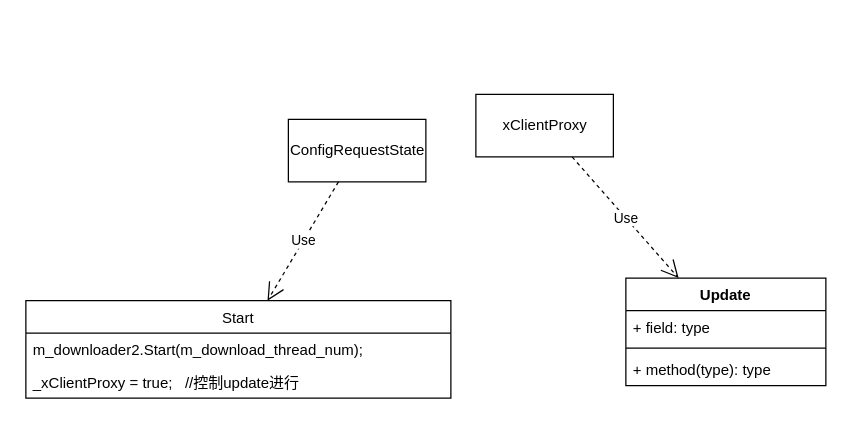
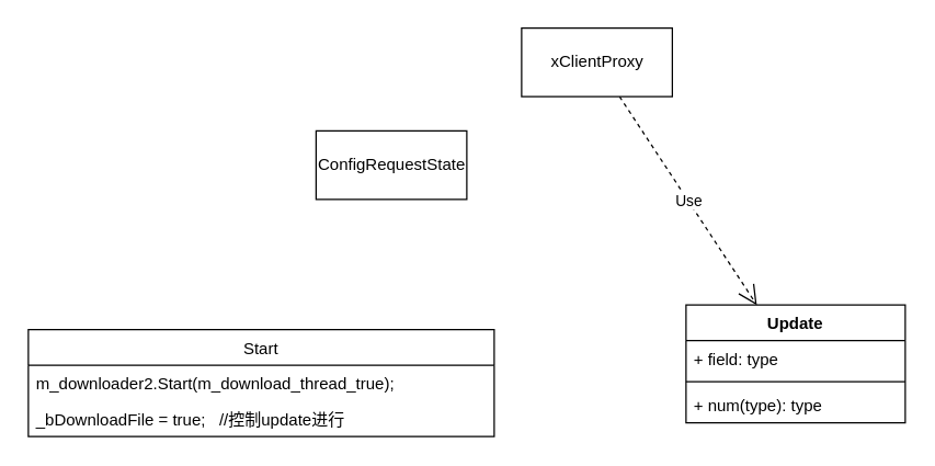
  <mxCell id="0" />
  <mxCell id="1" parent="0" />
  <mxCell id="2" value="Update" style="swimlane;fontStyle=1;align=center;verticalAlign=top;childLayout=stackLayout;horizontal=1;startSize=26;horizontalStack=0;resizeParent=1;resizeParentMax=0;resizeLast=0;collapsible=1;marginBottom=0;" vertex="1" parent="1"><mxGeometry x="500" y="222" width="160" height="86" as="geometry" /></mxCell>
  <mxCell id="3" value="+ field: type" style="text;strokeColor=none;fillColor=none;align=left;verticalAlign=top;spacingLeft=4;spacingRight=4;overflow=hidden;rotatable=0;points=[[0,0.5],[1,0.5]];portConstraint=eastwest;" vertex="1" parent="2"><mxGeometry y="26" width="160" height="26" as="geometry" /></mxCell>
  <mxCell id="4" value="" style="line;strokeWidth=1;fillColor=none;align=left;verticalAlign=middle;spacingTop=-1;spacingLeft=3;spacingRight=3;rotatable=0;labelPosition=right;points=[];portConstraint=eastwest;" vertex="1" parent="2"><mxGeometry y="52" width="160" height="8" as="geometry" /></mxCell>
- <mxCell id="5" value="+ method(type): type" style="text;strokeColor=none;fillColor=none;align=left;verticalAlign=top;spacingLeft=4;spacingRight=4;overflow=hidden;rotatable=0;points=[[0,0.5],[1,0.5]];portConstraint=eastwest;" vertex="1" parent="2"><mxGeometry y="60" width="160" height="26" as="geometry" /></mxCell>
+ <mxCell id="5" value="+ num(type): type" style="text;strokeColor=none;fillColor=none;align=left;verticalAlign=top;spacingLeft=4;spacingRight=4;overflow=hidden;rotatable=0;points=[[0,0.5],[1,0.5]];portConstraint=eastwest;" vertex="1" parent="2"><mxGeometry y="60" width="160" height="26" as="geometry" /></mxCell>
  <mxCell id="6" value="ConfigRequestState" style="html=1;" vertex="1" parent="1"><mxGeometry x="230" y="95" width="110" height="50" as="geometry" /></mxCell>
  <mxCell id="7" value="Use" style="endArrow=open;endSize=12;dashed=1;html=1;" edge="1" parent="1" source="9" target="2"><mxGeometry width="160" relative="1" as="geometry"><mxPoint x="390" y="120" as="sourcePoint" /><mxPoint x="550" y="120" as="targetPoint" /></mxGeometry></mxCell>
- <mxCell id="8" value="Use" style="endArrow=open;endSize=12;dashed=1;html=1;" edge="1" parent="1" source="6" target="10"><mxGeometry width="160" relative="1" as="geometry"><mxPoint x="400" y="130" as="sourcePoint" /><mxPoint x="349.549" y="210" as="targetPoint" /></mxGeometry></mxCell>
- <mxCell id="9" value="xClientProxy" style="html=1;" vertex="1" parent="1"><mxGeometry x="380" y="75" width="110" height="50" as="geometry" /></mxCell>
+ <mxCell id="9" value="xClientProxy" style="html=1;" vertex="1" parent="1"><mxGeometry x="380" y="20" width="110" height="50" as="geometry" /></mxCell>
  <mxCell id="10" value="Start" style="swimlane;fontStyle=0;childLayout=stackLayout;horizontal=1;startSize=26;fillColor=none;horizontalStack=0;resizeParent=1;resizeParentMax=0;resizeLast=0;collapsible=1;marginBottom=0;" vertex="1" parent="1"><mxGeometry x="20" y="240" width="340" height="78" as="geometry" /></mxCell>
- <mxCell id="11" value="m_downloader2.Start(m_download_thread_num);" style="text;strokeColor=none;fillColor=none;align=left;verticalAlign=top;spacingLeft=4;spacingRight=4;overflow=hidden;rotatable=0;points=[[0,0.5],[1,0.5]];portConstraint=eastwest;" vertex="1" parent="10"><mxGeometry y="26" width="340" height="26" as="geometry" /></mxCell>
- <mxCell id="12" value="_xClientProxy = true;   //控制update进行" style="text;strokeColor=none;fillColor=none;align=left;verticalAlign=top;spacingLeft=4;spacingRight=4;overflow=hidden;rotatable=0;points=[[0,0.5],[1,0.5]];portConstraint=eastwest;" vertex="1" parent="10"><mxGeometry y="52" width="340" height="26" as="geometry" /></mxCell>
+ <mxCell id="11" value="m_downloader2.Start(m_download_thread_true);" style="text;strokeColor=none;fillColor=none;align=left;verticalAlign=top;spacingLeft=4;spacingRight=4;overflow=hidden;rotatable=0;points=[[0,0.5],[1,0.5]];portConstraint=eastwest;" vertex="1" parent="10"><mxGeometry y="26" width="340" height="26" as="geometry" /></mxCell>
+ <mxCell id="12" value="_bDownloadFile = true;   //控制update进行" style="text;strokeColor=none;fillColor=none;align=left;verticalAlign=top;spacingLeft=4;spacingRight=4;overflow=hidden;rotatable=0;points=[[0,0.5],[1,0.5]];portConstraint=eastwest;" vertex="1" parent="10"><mxGeometry y="52" width="340" height="26" as="geometry" /></mxCell>
